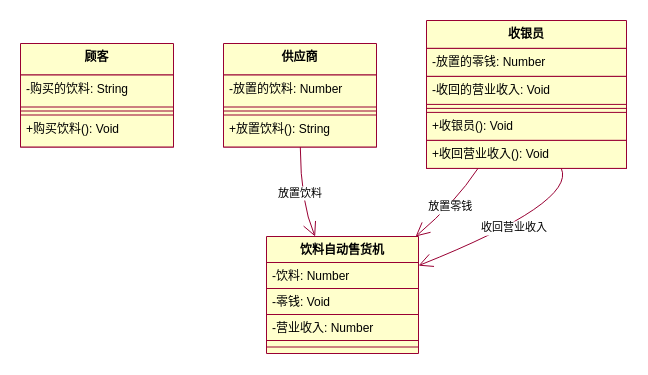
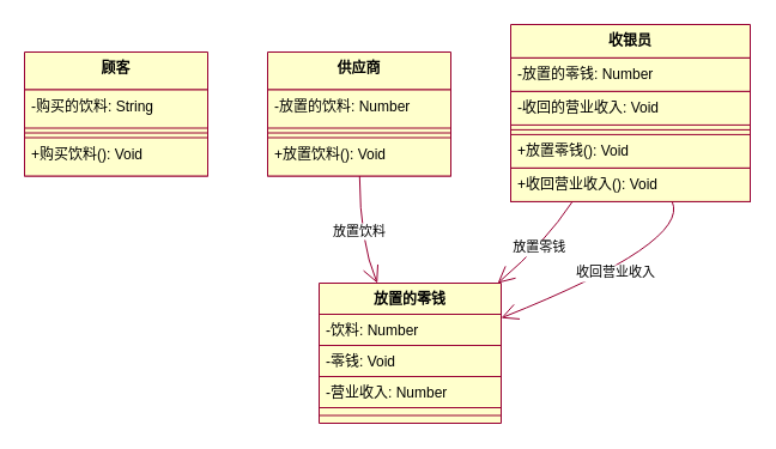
  <mxCell id="0" />
  <mxCell id="1" parent="0" />
  <mxCell id="2" value="顾客" style="swimlane;fontStyle=1;align=center;verticalAlign=top;childLayout=stackLayout;horizontal=1;startSize=31.5;horizontalStack=0;resizeParent=1;resizeParentMax=0;resizeLast=0;collapsible=0;marginBottom=0;labelBorderColor=none;fillColor=#FFFFCC;swimlaneFillColor=#FFFFCC;strokeColor=#990033;" vertex="1" parent="1"><mxGeometry x="20" y="43" width="153" height="103.5" as="geometry" /></mxCell>
  <mxCell id="3" value="-购买的饮料: String" style="text;strokeColor=#990033;fillColor=#FFFFCC;align=left;verticalAlign=top;spacingLeft=4;spacingRight=4;overflow=hidden;rotatable=0;points=[[0,0.5],[1,0.5]];portConstraint=eastwest;labelBorderColor=none;swimlaneFillColor=#FFFFCC;" vertex="1" parent="2"><mxGeometry y="31.5" width="153" height="32" as="geometry" /></mxCell>
  <mxCell id="4" style="line;strokeWidth=1;fillColor=#FFFFCC;align=left;verticalAlign=middle;spacingTop=-1;spacingLeft=3;spacingRight=3;rotatable=0;labelPosition=right;points=[];portConstraint=eastwest;strokeColor=#990033;labelBorderColor=none;swimlaneFillColor=#FFFFCC;" vertex="1" parent="2"><mxGeometry y="63.5" width="153" height="8" as="geometry" /></mxCell>
  <mxCell id="5" value="+购买饮料(): Void" style="text;strokeColor=#990033;fillColor=#FFFFCC;align=left;verticalAlign=top;spacingLeft=4;spacingRight=4;overflow=hidden;rotatable=0;points=[[0,0.5],[1,0.5]];portConstraint=eastwest;labelBorderColor=none;swimlaneFillColor=#FFFFCC;" vertex="1" parent="2"><mxGeometry y="71.5" width="153" height="32" as="geometry" /></mxCell>
  <mxCell id="6" value="供应商" style="swimlane;fontStyle=1;align=center;verticalAlign=top;childLayout=stackLayout;horizontal=1;startSize=31.5;horizontalStack=0;resizeParent=1;resizeParentMax=0;resizeLast=0;collapsible=0;marginBottom=0;labelBorderColor=none;fillColor=#FFFFCC;strokeColor=#990033;swimlaneFillColor=#FFFFCC;" vertex="1" parent="1"><mxGeometry x="223" y="43" width="153" height="103.5" as="geometry" /></mxCell>
  <mxCell id="7" value="-放置的饮料: Number" style="text;strokeColor=#990033;fillColor=#FFFFCC;align=left;verticalAlign=top;spacingLeft=4;spacingRight=4;overflow=hidden;rotatable=0;points=[[0,0.5],[1,0.5]];portConstraint=eastwest;labelBorderColor=none;swimlaneFillColor=#FFFFCC;" vertex="1" parent="6"><mxGeometry y="31.5" width="153" height="32" as="geometry" /></mxCell>
  <mxCell id="8" style="line;strokeWidth=1;fillColor=#FFFFCC;align=left;verticalAlign=middle;spacingTop=-1;spacingLeft=3;spacingRight=3;rotatable=0;labelPosition=right;points=[];portConstraint=eastwest;strokeColor=#990033;labelBorderColor=none;swimlaneFillColor=#FFFFCC;" vertex="1" parent="6"><mxGeometry y="63.5" width="153" height="8" as="geometry" /></mxCell>
- <mxCell id="9" value="+放置饮料(): String" style="text;strokeColor=#990033;fillColor=#FFFFCC;align=left;verticalAlign=top;spacingLeft=4;spacingRight=4;overflow=hidden;rotatable=0;points=[[0,0.5],[1,0.5]];portConstraint=eastwest;labelBorderColor=none;swimlaneFillColor=#FFFFCC;" vertex="1" parent="6"><mxGeometry y="71.5" width="153" height="32" as="geometry" /></mxCell>
+ <mxCell id="9" value="+放置饮料(): Void" style="text;strokeColor=#990033;fillColor=#FFFFCC;align=left;verticalAlign=top;spacingLeft=4;spacingRight=4;overflow=hidden;rotatable=0;points=[[0,0.5],[1,0.5]];portConstraint=eastwest;labelBorderColor=none;swimlaneFillColor=#FFFFCC;" vertex="1" parent="6"><mxGeometry y="71.5" width="153" height="32" as="geometry" /></mxCell>
  <mxCell id="10" value="收银员" style="swimlane;fontStyle=1;align=center;verticalAlign=top;childLayout=stackLayout;horizontal=1;startSize=27.9;horizontalStack=0;resizeParent=1;resizeParentMax=0;resizeLast=0;collapsible=0;marginBottom=0;labelBorderColor=none;swimlaneFillColor=#FFFFCC;fillColor=#FFFFCC;strokeColor=#990033;" vertex="1" parent="1"><mxGeometry x="426" y="20" width="200" height="147.9" as="geometry" /></mxCell>
  <mxCell id="11" value="-放置的零钱: Number" style="text;strokeColor=#990033;fillColor=#FFFFCC;align=left;verticalAlign=top;spacingLeft=4;spacingRight=4;overflow=hidden;rotatable=0;points=[[0,0.5],[1,0.5]];portConstraint=eastwest;labelBorderColor=none;swimlaneFillColor=#FFFFCC;" vertex="1" parent="10"><mxGeometry y="27.9" width="200" height="28" as="geometry" /></mxCell>
  <mxCell id="12" value="-收回的营业收入: Void" style="text;strokeColor=#990033;fillColor=#FFFFCC;align=left;verticalAlign=top;spacingLeft=4;spacingRight=4;overflow=hidden;rotatable=0;points=[[0,0.5],[1,0.5]];portConstraint=eastwest;labelBorderColor=none;swimlaneFillColor=#FFFFCC;" vertex="1" parent="10"><mxGeometry y="55.9" width="200" height="28" as="geometry" /></mxCell>
  <mxCell id="13" style="line;strokeWidth=1;fillColor=#FFFFCC;align=left;verticalAlign=middle;spacingTop=-1;spacingLeft=3;spacingRight=3;rotatable=0;labelPosition=right;points=[];portConstraint=eastwest;strokeColor=#990033;labelBorderColor=none;swimlaneFillColor=#FFFFCC;" vertex="1" parent="10"><mxGeometry y="83.9" width="200" height="8" as="geometry" /></mxCell>
- <mxCell id="14" value="+收银员(): Void" style="text;strokeColor=#990033;fillColor=#FFFFCC;align=left;verticalAlign=top;spacingLeft=4;spacingRight=4;overflow=hidden;rotatable=0;points=[[0,0.5],[1,0.5]];portConstraint=eastwest;labelBorderColor=none;swimlaneFillColor=#FFFFCC;" vertex="1" parent="10"><mxGeometry y="91.9" width="200" height="28" as="geometry" /></mxCell>
+ <mxCell id="14" value="+放置零钱(): Void" style="text;strokeColor=#990033;fillColor=#FFFFCC;align=left;verticalAlign=top;spacingLeft=4;spacingRight=4;overflow=hidden;rotatable=0;points=[[0,0.5],[1,0.5]];portConstraint=eastwest;labelBorderColor=none;swimlaneFillColor=#FFFFCC;" vertex="1" parent="10"><mxGeometry y="91.9" width="200" height="28" as="geometry" /></mxCell>
  <mxCell id="15" value="+收回营业收入(): Void" style="text;strokeColor=#990033;fillColor=#FFFFCC;align=left;verticalAlign=top;spacingLeft=4;spacingRight=4;overflow=hidden;rotatable=0;points=[[0,0.5],[1,0.5]];portConstraint=eastwest;labelBorderColor=none;swimlaneFillColor=#FFFFCC;" vertex="1" parent="10"><mxGeometry y="119.9" width="200" height="28" as="geometry" /></mxCell>
- <mxCell id="16" value="饮料自动售货机" style="swimlane;fontStyle=1;align=center;verticalAlign=top;childLayout=stackLayout;horizontal=1;startSize=26;horizontalStack=0;resizeParent=1;resizeParentMax=0;resizeLast=0;collapsible=0;marginBottom=0;labelBorderColor=none;swimlaneFillColor=#FFFFCC;fillColor=#FFFFCC;strokeColor=#990033;" vertex="1" parent="1"><mxGeometry x="266" y="236" width="152" height="117" as="geometry" /></mxCell>
+ <mxCell id="16" value="放置的零钱" style="swimlane;fontStyle=1;align=center;verticalAlign=top;childLayout=stackLayout;horizontal=1;startSize=26;horizontalStack=0;resizeParent=1;resizeParentMax=0;resizeLast=0;collapsible=0;marginBottom=0;labelBorderColor=none;swimlaneFillColor=#FFFFCC;fillColor=#FFFFCC;strokeColor=#990033;" vertex="1" parent="1"><mxGeometry x="266" y="236" width="152" height="117" as="geometry" /></mxCell>
  <mxCell id="17" value="-饮料: Number" style="text;strokeColor=#990033;fillColor=#FFFFCC;align=left;verticalAlign=top;spacingLeft=4;spacingRight=4;overflow=hidden;rotatable=0;points=[[0,0.5],[1,0.5]];portConstraint=eastwest;labelBorderColor=none;swimlaneFillColor=#FFFFCC;" vertex="1" parent="16"><mxGeometry y="26" width="152" height="26" as="geometry" /></mxCell>
  <mxCell id="18" value="-零钱: Void" style="text;strokeColor=#990033;fillColor=#FFFFCC;align=left;verticalAlign=top;spacingLeft=4;spacingRight=4;overflow=hidden;rotatable=0;points=[[0,0.5],[1,0.5]];portConstraint=eastwest;labelBorderColor=none;swimlaneFillColor=#FFFFCC;" vertex="1" parent="16"><mxGeometry y="52" width="152" height="26" as="geometry" /></mxCell>
  <mxCell id="19" value="-营业收入: Number" style="text;strokeColor=#990033;fillColor=#FFFFCC;align=left;verticalAlign=top;spacingLeft=4;spacingRight=4;overflow=hidden;rotatable=0;points=[[0,0.5],[1,0.5]];portConstraint=eastwest;labelBorderColor=none;swimlaneFillColor=#FFFFCC;" vertex="1" parent="16"><mxGeometry y="78" width="152" height="26" as="geometry" /></mxCell>
  <mxCell id="20" style="line;strokeWidth=1;fillColor=#FFFFCC;align=left;verticalAlign=middle;spacingTop=-1;spacingLeft=3;spacingRight=3;rotatable=0;labelPosition=right;points=[];portConstraint=eastwest;strokeColor=#990033;labelBorderColor=none;swimlaneFillColor=#FFFFCC;" vertex="1" parent="16"><mxGeometry y="104" width="152" height="13" as="geometry" /></mxCell>
  <mxCell id="21" value="放置饮料" style="curved=1;startArrow=none;endArrow=open;endSize=12;exitX=0.502;exitY=0.99;entryX=0.32;entryY=0;rounded=0;labelBorderColor=none;strokeColor=#990033;" edge="1" parent="1" source="6" target="16"><mxGeometry relative="1" as="geometry"><Array as="points"><mxPoint x="300" y="202" /></Array></mxGeometry></mxCell>
  <mxCell id="22" value="放置零钱" style="curved=1;startArrow=none;endArrow=open;endSize=12;exitX=0.259;exitY=0.997;entryX=0.981;entryY=0;rounded=0;labelBorderColor=none;strokeColor=#990033;" edge="1" parent="1" source="10" target="16"><mxGeometry relative="1" as="geometry"><Array as="points"><mxPoint x="455" y="202" /></Array></mxGeometry></mxCell>
  <mxCell id="23" value="收回营业收入" style="curved=1;startArrow=none;endArrow=open;endSize=12;exitX=0.673;exitY=0.997;entryX=1.0;entryY=0.249;rounded=0;labelBorderColor=none;strokeColor=#990033;" edge="1" parent="1" source="10" target="16"><mxGeometry relative="1" as="geometry"><Array as="points"><mxPoint x="576" y="202" /></Array></mxGeometry></mxCell>
